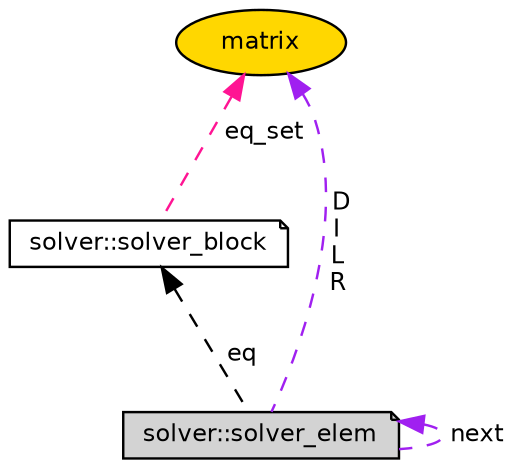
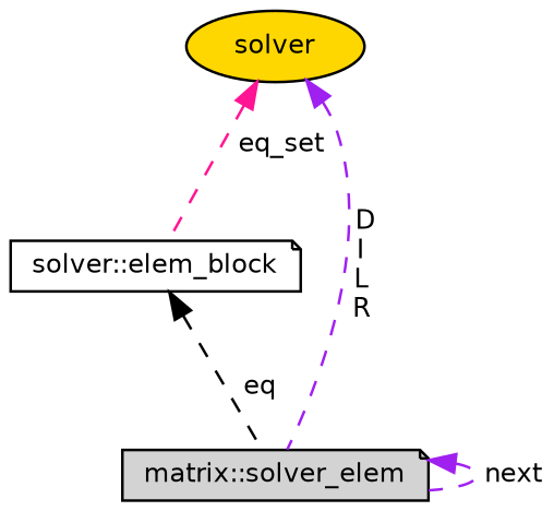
  digraph {
    node [color=black fontname=Helvetica fontsize=10 shape=note style=filled]
    edge [color=purple dir=back fontname=Helvetica fontsize=10 labelfontname=Helvetica labelfontsize=10 style=dashed]
-   n1 [fillcolor=white fontcolor=black height=0.2 label="solver::solver_block" width=0.4]
-   n2 [fillcolor=lightgrey height=0.2 label="solver::solver_elem" width=0.4]
-   n3 [fillcolor=gold height=0.2 label=matrix shape=ellipse width=0.4]
+   n1 [fillcolor=white fontcolor=black height=0.2 label="solver::elem_block" width=0.4]
+   n2 [fillcolor=lightgrey height=0.2 label="matrix::solver_elem" width=0.4]
+   n3 [fillcolor=gold height=0.2 label=solver shape=ellipse width=0.4]
    n1 -> n2 [color=black label=" eq"]
    n2 -> n2 [label=" next"]
    n3 -> n1 [color=deeppink label=" eq_set"]
    n3 -> n2 [label=" D\nI\nL\nR"]
  }
